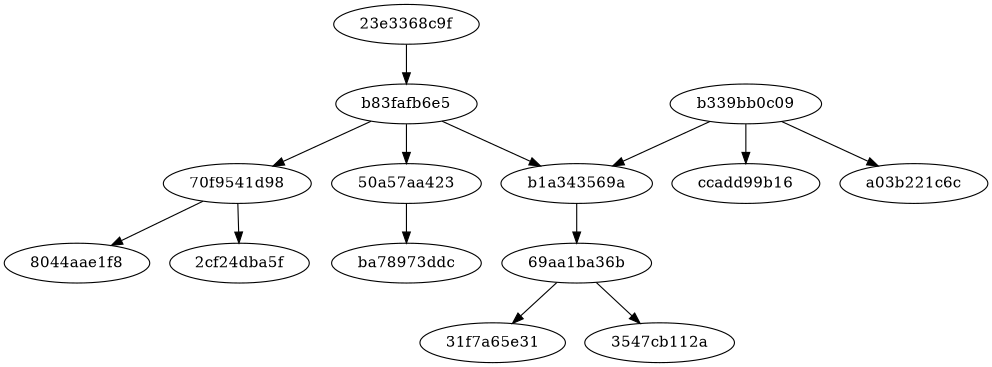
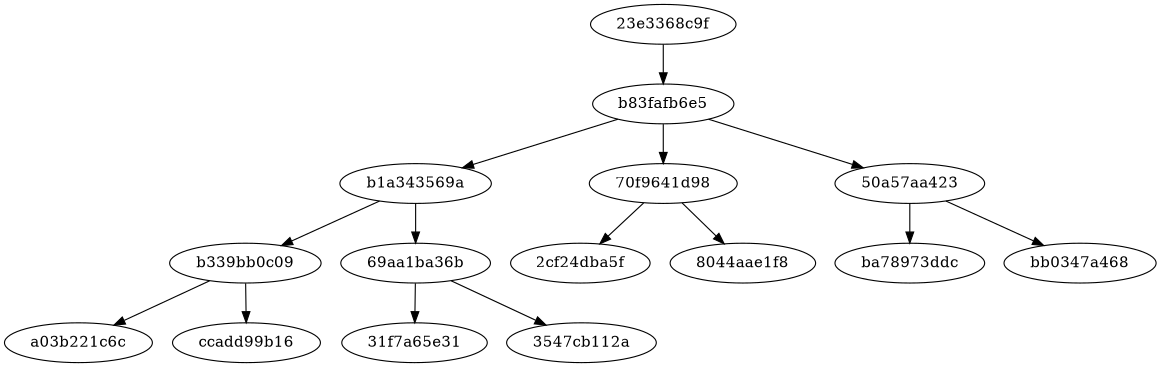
  digraph {
    "23e3368c9f"
    b83fafb6e5
    b1a343569a
-   "70f9541d98"
+   "70f9541d98" [label="70f9641d98"]
    "50a57aa423"
    n6 [label=b339bb0c09]
    "69aa1ba36b"
    "2cf24dba5f"
    "8044aae1f8"
    ba78973ddc
+   bb0347a468
    a03b221c6c
    ccadd99b16
    "31f7a65e31"
    "3547cb112a"
    "23e3368c9f" -> b83fafb6e5
    b83fafb6e5 -> b1a343569a
    b83fafb6e5 -> "70f9541d98"
    b83fafb6e5 -> "50a57aa423"
-   n6 -> b1a343569a
+   b1a343569a -> n6
    b1a343569a -> "69aa1ba36b"
    "70f9541d98" -> "2cf24dba5f"
    "70f9541d98" -> "8044aae1f8"
    "50a57aa423" -> ba78973ddc
+   "50a57aa423" -> bb0347a468
    n6 -> a03b221c6c
    n6 -> ccadd99b16
    "69aa1ba36b" -> "31f7a65e31"
    "69aa1ba36b" -> "3547cb112a"
  }
